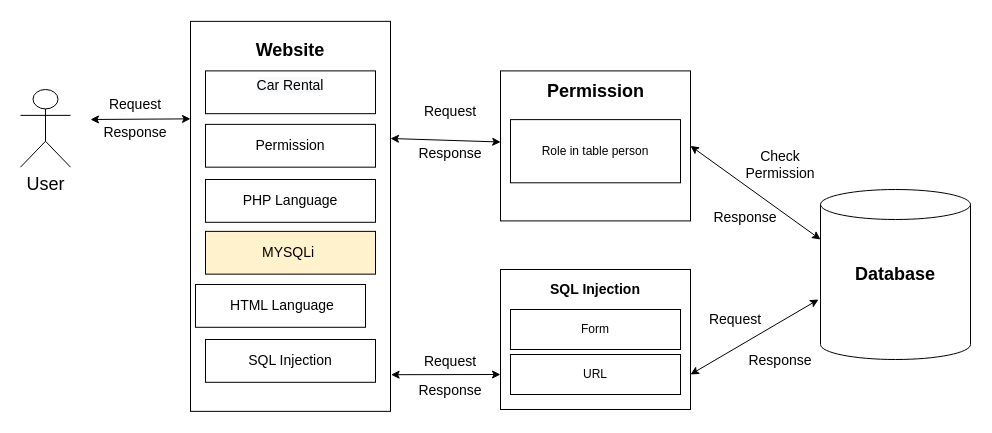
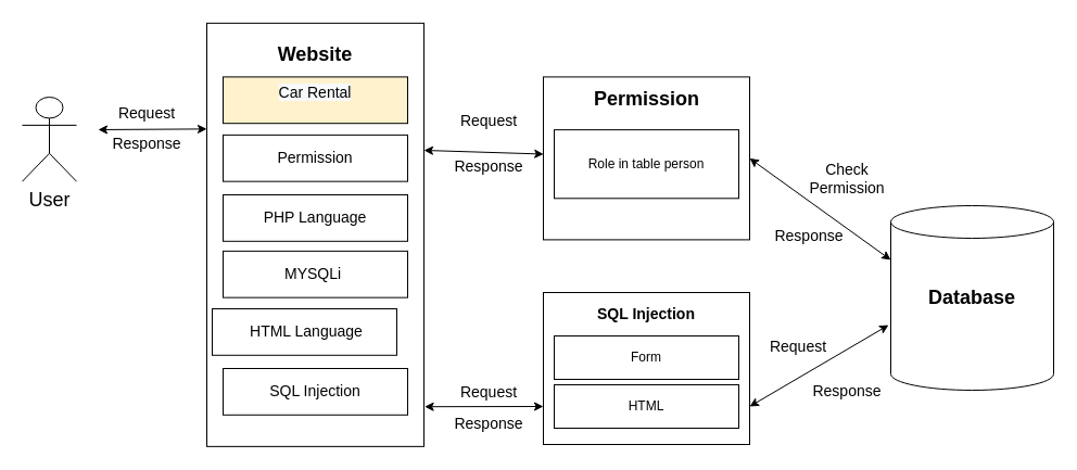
  <mxCell id="0" />
  <mxCell id="1" parent="0" />
  <mxCell id="2" value="&lt;font style=&quot;font-size: 18px;&quot;&gt;User&lt;/font&gt;" style="shape=umlActor;verticalLabelPosition=bottom;verticalAlign=top;html=1;" parent="1" vertex="1"><mxGeometry x="20" y="89" width="50" height="77.67" as="geometry" /></mxCell>
  <mxCell id="3" value="" style="rounded=0;whiteSpace=wrap;html=1;fontSize=14;" parent="1" vertex="1"><mxGeometry x="190" y="20.86" width="200" height="390" as="geometry" /></mxCell>
- <mxCell id="4" value="&#10;&lt;span style=&quot;color: rgb(0, 0, 0); font-family: Helvetica; font-size: 14px; font-style: normal; font-variant-ligatures: normal; font-variant-caps: normal; font-weight: 400; letter-spacing: normal; orphans: 2; text-align: center; text-indent: 0px; text-transform: none; widows: 2; word-spacing: 0px; -webkit-text-stroke-width: 0px; background-color: rgb(248, 249, 250); text-decoration-thickness: initial; text-decoration-style: initial; text-decoration-color: initial; float: none; display: inline !important;&quot;&gt;Car Rental&lt;/span&gt;&#10;&#10;" style="rounded=0;whiteSpace=wrap;html=1;" parent="1" vertex="1"><mxGeometry x="205" y="70.395" width="170" height="42.791" as="geometry" /></mxCell>
+ <mxCell id="4" value="&#10;&lt;span style=&quot;color: rgb(0, 0, 0); font-family: Helvetica; font-size: 14px; font-style: normal; font-variant-ligatures: normal; font-variant-caps: normal; font-weight: 400; letter-spacing: normal; orphans: 2; text-align: center; text-indent: 0px; text-transform: none; widows: 2; word-spacing: 0px; -webkit-text-stroke-width: 0px; background-color: rgb(248, 249, 250); text-decoration-thickness: initial; text-decoration-style: initial; text-decoration-color: initial; float: none; display: inline !important;&quot;&gt;Car Rental&lt;/span&gt;&#10;&#10;" style="rounded=0;whiteSpace=wrap;html=1;fillColor=#fff2cc;" parent="1" vertex="1"><mxGeometry x="205" y="70.395" width="170" height="42.791" as="geometry" /></mxCell>
  <mxCell id="5" value="&lt;span style=&quot;font-size: 14px;&quot;&gt;Permission&lt;/span&gt;" style="rounded=0;whiteSpace=wrap;html=1;" parent="1" vertex="1"><mxGeometry x="205" y="123.884" width="170" height="42.791" as="geometry" /></mxCell>
  <mxCell id="6" value="&lt;font style=&quot;font-size: 14px;&quot;&gt;SQL Injection&lt;/font&gt;" style="rounded=0;whiteSpace=wrap;html=1;" parent="1" vertex="1"><mxGeometry x="205" y="339.002" width="170" height="42.791" as="geometry" /></mxCell>
- <mxCell id="7" value="&lt;font style=&quot;font-size: 14px;&quot;&gt;MYSQLi&amp;nbsp;&lt;/font&gt;" style="rounded=0;whiteSpace=wrap;html=1;fillColor=#fff2cc;" parent="1" vertex="1"><mxGeometry x="205" y="230.86" width="170" height="42.791" as="geometry" /></mxCell>
+ <mxCell id="7" value="&lt;font style=&quot;font-size: 14px;&quot;&gt;MYSQLi&amp;nbsp;&lt;/font&gt;" style="rounded=0;whiteSpace=wrap;html=1;" parent="1" vertex="1"><mxGeometry x="205" y="230.86" width="170" height="42.791" as="geometry" /></mxCell>
  <mxCell id="8" value="&lt;span style=&quot;font-size: 14px;&quot;&gt;PHP Language&lt;/span&gt;" style="rounded=0;whiteSpace=wrap;html=1;" parent="1" vertex="1"><mxGeometry x="205" y="178.999" width="170" height="42.791" as="geometry" /></mxCell>
  <mxCell id="9" value="&lt;span style=&quot;font-size: 14px;&quot;&gt;&amp;nbsp;HTML Language&lt;/span&gt;" style="rounded=0;whiteSpace=wrap;html=1;" parent="1" vertex="1"><mxGeometry x="195" y="283.997" width="170" height="42.791" as="geometry" /></mxCell>
  <mxCell id="10" value="&lt;span style=&quot;font-size: 18px;&quot;&gt;&lt;b&gt;Website&lt;/b&gt;&lt;/span&gt;" style="text;html=1;strokeColor=none;fillColor=none;align=center;verticalAlign=middle;whiteSpace=wrap;rounded=0;" parent="1" vertex="1"><mxGeometry x="245" y="30.4" width="90" height="40" as="geometry" /></mxCell>
  <mxCell id="11" value="" style="shape=cylinder3;whiteSpace=wrap;html=1;boundedLbl=1;backgroundOutline=1;size=15;fontSize=18;" parent="1" vertex="1"><mxGeometry x="820" y="189" width="150" height="170" as="geometry" /></mxCell>
  <mxCell id="12" value="&lt;b&gt;Database&lt;/b&gt;" style="text;html=1;strokeColor=none;fillColor=none;align=center;verticalAlign=middle;whiteSpace=wrap;rounded=0;fontSize=18;" parent="1" vertex="1"><mxGeometry x="865" y="259" width="60" height="30" as="geometry" /></mxCell>
  <mxCell id="13" value="" style="endArrow=classic;startArrow=classic;html=1;rounded=0;fontSize=18;entryX=0;entryY=0.25;entryDx=0;entryDy=0;" parent="1" target="3" edge="1"><mxGeometry width="50" height="50" relative="1" as="geometry"><mxPoint x="90" y="119" as="sourcePoint" /><mxPoint x="370" y="239" as="targetPoint" /></mxGeometry></mxCell>
  <mxCell id="14" value="" style="endArrow=classic;startArrow=classic;html=1;rounded=0;fontSize=18;exitX=0.001;exitY=0.474;exitDx=0;exitDy=0;exitPerimeter=0;" parent="1" source="16" edge="1"><mxGeometry width="50" height="50" relative="1" as="geometry"><mxPoint x="440" y="229" as="sourcePoint" /><mxPoint x="390" y="138" as="targetPoint" /></mxGeometry></mxCell>
  <mxCell id="15" value="" style="group" parent="1" vertex="1" connectable="0"><mxGeometry x="500" y="70.4" width="190" height="150" as="geometry" /></mxCell>
  <mxCell id="16" value="" style="rounded=0;whiteSpace=wrap;html=1;fontSize=14;" parent="15" vertex="1"><mxGeometry width="190" height="150" as="geometry" /></mxCell>
  <mxCell id="17" value="Role in table person" style="rounded=0;whiteSpace=wrap;html=1;" parent="15" vertex="1"><mxGeometry x="10" y="48.72" width="170" height="63.18" as="geometry" /></mxCell>
  <mxCell id="18" value="&lt;font style=&quot;font-size: 18px;&quot;&gt;&lt;b&gt;Permission&lt;/b&gt;&lt;/font&gt;" style="text;html=1;strokeColor=none;fillColor=none;align=center;verticalAlign=middle;whiteSpace=wrap;rounded=0;fontSize=14;" parent="15" vertex="1"><mxGeometry x="47.5" y="7.435" width="95" height="26.087" as="geometry" /></mxCell>
  <mxCell id="19" value="" style="group" parent="1" vertex="1" connectable="0"><mxGeometry x="500" y="269" width="190" height="140" as="geometry" /></mxCell>
  <mxCell id="20" value="" style="rounded=0;whiteSpace=wrap;html=1;fontSize=14;" parent="19" vertex="1"><mxGeometry width="190" height="140" as="geometry" /></mxCell>
  <mxCell id="21" value="&lt;b&gt;SQL Injection&lt;/b&gt;" style="text;html=1;strokeColor=none;fillColor=none;align=center;verticalAlign=middle;whiteSpace=wrap;rounded=0;fontSize=14;" parent="19" vertex="1"><mxGeometry x="30" width="130" height="40" as="geometry" /></mxCell>
  <mxCell id="22" value="Form" style="rounded=0;whiteSpace=wrap;html=1;" parent="19" vertex="1"><mxGeometry x="10" y="40" width="170" height="40" as="geometry" /></mxCell>
- <mxCell id="23" value="URL" style="rounded=0;whiteSpace=wrap;html=1;" parent="19" vertex="1"><mxGeometry x="10" y="85" width="170" height="40" as="geometry" /></mxCell>
+ <mxCell id="23" value="HTML" style="rounded=0;whiteSpace=wrap;html=1;" parent="19" vertex="1"><mxGeometry x="10" y="85" width="170" height="40" as="geometry" /></mxCell>
  <mxCell id="24" value="" style="endArrow=classic;startArrow=classic;html=1;rounded=0;fontSize=18;exitX=1.003;exitY=0.906;exitDx=0;exitDy=0;exitPerimeter=0;" parent="1" source="3" edge="1"><mxGeometry width="50" height="50" relative="1" as="geometry"><mxPoint x="480" y="419" as="sourcePoint" /><mxPoint x="500" y="374" as="targetPoint" /><Array as="points" /></mxGeometry></mxCell>
  <mxCell id="25" value="" style="endArrow=classic;startArrow=classic;html=1;rounded=0;fontSize=18;exitX=0;exitY=0;exitDx=0;exitDy=50;entryX=1;entryY=0.5;entryDx=0;entryDy=0;exitPerimeter=0;" parent="1" source="11" target="16" edge="1"><mxGeometry width="50" height="50" relative="1" as="geometry"><mxPoint x="798.6" y="231.7" as="sourcePoint" /><mxPoint x="690" y="230.86" as="targetPoint" /></mxGeometry></mxCell>
  <mxCell id="26" value="" style="endArrow=classic;startArrow=classic;html=1;rounded=0;fontSize=18;entryX=1;entryY=0.75;entryDx=0;entryDy=0;" parent="1" target="20" edge="1"><mxGeometry width="50" height="50" relative="1" as="geometry"><mxPoint x="818" y="299" as="sourcePoint" /><mxPoint x="690" y="305.05" as="targetPoint" /></mxGeometry></mxCell>
  <mxCell id="27" value="&lt;font style=&quot;font-size: 14px;&quot;&gt;Response&lt;/font&gt;" style="text;html=1;strokeColor=none;fillColor=none;align=center;verticalAlign=middle;whiteSpace=wrap;rounded=0;fontSize=18;" parent="1" vertex="1"><mxGeometry x="100" y="116.21" width="70" height="30" as="geometry" /></mxCell>
  <mxCell id="28" value="&lt;font style=&quot;font-size: 14px;&quot;&gt;Request&lt;/font&gt;" style="text;html=1;strokeColor=none;fillColor=none;align=center;verticalAlign=middle;whiteSpace=wrap;rounded=0;fontSize=18;" parent="1" vertex="1"><mxGeometry x="110" y="89" width="50" height="27.21" as="geometry" /></mxCell>
  <mxCell id="29" value="&lt;font style=&quot;font-size: 14px;&quot;&gt;Response&lt;/font&gt;" style="text;html=1;strokeColor=none;fillColor=none;align=center;verticalAlign=middle;whiteSpace=wrap;rounded=0;fontSize=18;" parent="1" vertex="1"><mxGeometry x="415" y="136.67" width="70" height="30" as="geometry" /></mxCell>
  <mxCell id="30" value="Check Permission" style="text;html=1;strokeColor=none;fillColor=none;align=center;verticalAlign=middle;whiteSpace=wrap;rounded=0;fontSize=14;" parent="1" vertex="1"><mxGeometry x="750" y="149" width="60" height="30" as="geometry" /></mxCell>
  <mxCell id="31" value="&lt;font style=&quot;font-size: 14px;&quot;&gt;Request&lt;/font&gt;" style="text;html=1;strokeColor=none;fillColor=none;align=center;verticalAlign=middle;whiteSpace=wrap;rounded=0;fontSize=18;" parent="1" vertex="1"><mxGeometry x="425" y="96.67" width="50" height="27.21" as="geometry" /></mxCell>
  <mxCell id="32" value="&lt;font style=&quot;font-size: 14px;&quot;&gt;Response&lt;/font&gt;" style="text;html=1;strokeColor=none;fillColor=none;align=center;verticalAlign=middle;whiteSpace=wrap;rounded=0;fontSize=18;" parent="1" vertex="1"><mxGeometry x="710" y="200.86" width="70" height="30" as="geometry" /></mxCell>
  <mxCell id="33" value="&lt;font style=&quot;font-size: 14px;&quot;&gt;Request&lt;/font&gt;" style="text;html=1;strokeColor=none;fillColor=none;align=center;verticalAlign=middle;whiteSpace=wrap;rounded=0;fontSize=18;" parent="1" vertex="1"><mxGeometry x="425" y="346.79" width="50" height="27.21" as="geometry" /></mxCell>
  <mxCell id="34" value="&lt;font style=&quot;font-size: 14px;&quot;&gt;Request&lt;/font&gt;" style="text;html=1;strokeColor=none;fillColor=none;align=center;verticalAlign=middle;whiteSpace=wrap;rounded=0;fontSize=18;" parent="1" vertex="1"><mxGeometry x="710" y="304.58" width="50" height="27.21" as="geometry" /></mxCell>
  <mxCell id="35" value="&lt;font style=&quot;font-size: 14px;&quot;&gt;Response&lt;/font&gt;" style="text;html=1;strokeColor=none;fillColor=none;align=center;verticalAlign=middle;whiteSpace=wrap;rounded=0;fontSize=18;" parent="1" vertex="1"><mxGeometry x="415" y="374" width="70" height="30" as="geometry" /></mxCell>
  <mxCell id="36" value="&lt;font style=&quot;font-size: 14px;&quot;&gt;Response&lt;/font&gt;" style="text;html=1;strokeColor=none;fillColor=none;align=center;verticalAlign=middle;whiteSpace=wrap;rounded=0;fontSize=18;" parent="1" vertex="1"><mxGeometry x="745" y="344" width="70" height="30" as="geometry" /></mxCell>
